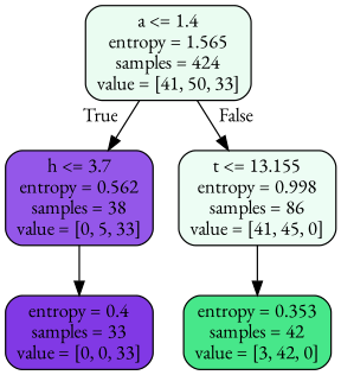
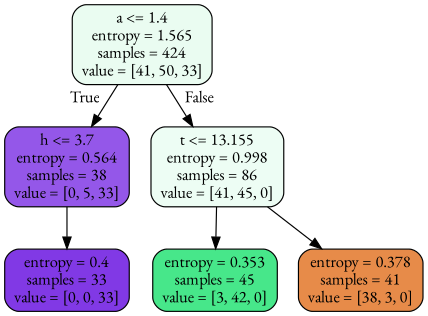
  digraph {
    fontname="EB Garamond"
    node [color=black fontname="EB Garamond" shape=box style="filled, rounded"]
    edge [fontname="EB Garamond"]
    n1 [fillcolor="#eafcf1" label="a <= 1.4\nentropy = 1.565\nsamples = 424\nvalue = [41, 50, 33]"]
-   n2 [fillcolor="#9457e9" label="h <= 3.7\nentropy = 0.562\nsamples = 38\nvalue = [0, 5, 33]"]
+   n2 [fillcolor="#9457e9" label="h <= 3.7\nentropy = 0.564\nsamples = 38\nvalue = [0, 5, 33]"]
    n3 [fillcolor="#edfdf4" label="t <= 13.155\nentropy = 0.998\nsamples = 86\nvalue = [41, 45, 0]"]
    n4 [fillcolor="#8139e5" label="entropy = 0.4\nsamples = 33\nvalue = [0, 0, 33]"]
-   n5 [fillcolor="#47e78a" label="entropy = 0.353\nsamples = 42\nvalue = [3, 42, 0]"]
+   n5 [fillcolor="#47e78a" label="entropy = 0.353\nsamples = 45\nvalue = [3, 42, 0]"]
+   n6 [fillcolor="#e78b49" label="entropy = 0.378\nsamples = 41\nvalue = [38, 3, 0]"]
    n1 -> n2 [headlabel=True labelangle=45 labeldistance=2.5]
    n1 -> n3 [headlabel=False labelangle=-45 labeldistance=2.5]
    n2 -> n4
    n3 -> n5
+   n3 -> n6
  }
